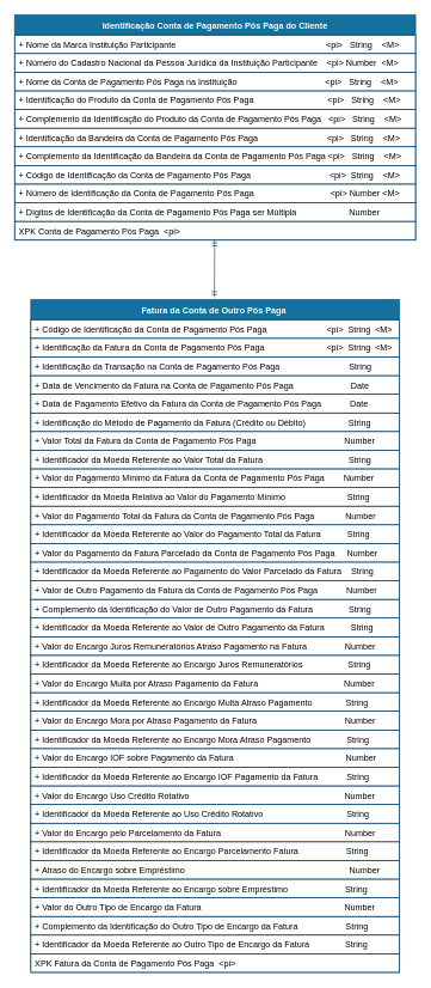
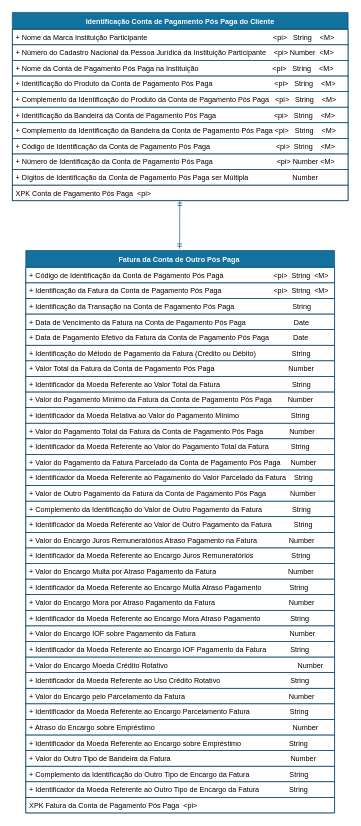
  <mxCell id="0" />
  <mxCell id="1" parent="0" />
  <mxCell id="2" value="Fatura da Conta de Outro Pós Paga " style="swimlane;fontStyle=1;childLayout=stackLayout;horizontal=1;startSize=28;horizontalStack=0;resizeParent=1;resizeParentMax=0;resizeLast=0;collapsible=1;marginBottom=0;rounded=0;shadow=0;comic=0;sketch=0;align=center;html=0;autosize=1;fillColor=#13719E;strokeColor=#003F66;fontColor=#FFFFFF;" parent="1" vertex="1"><mxGeometry x="42.5" y="417" width="515" height="938" as="geometry" /></mxCell>
  <mxCell id="3" value="+ Código de Identificação da Conta de Pagamento Pós Paga                         &lt;pi&gt;  String  &lt;M&gt;" style="text;fillColor=none;align=left;verticalAlign=top;spacingLeft=4;spacingRight=4;overflow=hidden;rotatable=0;points=[[0,0.5],[1,0.5]];portConstraint=eastwest;strokeColor=#003F66;" parent="2" vertex="1"><mxGeometry y="28" width="515" height="26" as="geometry" /></mxCell>
  <mxCell id="4" value="+ Identificação da Fatura da Conta de Pagamento Pós Paga                          &lt;pi&gt;  String  &lt;M&gt;  " style="text;fillColor=none;align=left;verticalAlign=top;spacingLeft=4;spacingRight=4;overflow=hidden;rotatable=0;points=[[0,0.5],[1,0.5]];portConstraint=eastwest;strokeColor=#003F66;" parent="2" vertex="1"><mxGeometry y="54" width="515" height="26" as="geometry" /></mxCell>
  <mxCell id="5" value="+ Identificação da Transação na Conta de Pagamento Pós Paga                             String          " style="text;fillColor=none;align=left;verticalAlign=top;spacingLeft=4;spacingRight=4;overflow=hidden;rotatable=0;points=[[0,0.5],[1,0.5]];portConstraint=eastwest;strokeColor=#003F66;" parent="2" vertex="1"><mxGeometry y="80" width="515" height="26" as="geometry" /></mxCell>
  <mxCell id="6" value="+ Data de Vencimento da Fatura na Conta de Pagamento Pós Paga                        Date  " style="text;fillColor=none;align=left;verticalAlign=top;spacingLeft=4;spacingRight=4;overflow=hidden;rotatable=0;points=[[0,0.5],[1,0.5]];portConstraint=eastwest;strokeColor=#003F66;" parent="2" vertex="1"><mxGeometry y="106" width="515" height="26" as="geometry" /></mxCell>
  <mxCell id="7" value="+ Data de Pagamento Efetivo da Fatura da Conta de Pagamento Pós Paga            Date" style="text;fillColor=none;align=left;verticalAlign=top;spacingLeft=4;spacingRight=4;overflow=hidden;rotatable=0;points=[[0,0.5],[1,0.5]];portConstraint=eastwest;strokeColor=#003F66;" parent="2" vertex="1"><mxGeometry y="132" width="515" height="26" as="geometry" /></mxCell>
  <mxCell id="8" value="+ Identificação do Método de Pagamento da Fatura (Crédito ou Débito)                  String    " style="text;fillColor=none;align=left;verticalAlign=top;spacingLeft=4;spacingRight=4;overflow=hidden;rotatable=0;points=[[0,0.5],[1,0.5]];portConstraint=eastwest;strokeColor=#003F66;" parent="2" vertex="1"><mxGeometry y="158" width="515" height="26" as="geometry" /></mxCell>
  <mxCell id="9" value="+ Valor Total da Fatura da Conta de Pagamento Pós Paga                                     Number   " style="text;fillColor=none;align=left;verticalAlign=top;spacingLeft=4;spacingRight=4;overflow=hidden;rotatable=0;points=[[0,0.5],[1,0.5]];portConstraint=eastwest;strokeColor=#003F66;" parent="2" vertex="1"><mxGeometry y="184" width="515" height="26" as="geometry" /></mxCell>
  <mxCell id="10" value="+ Identificador da Moeda Referente ao Valor Total da Fatura                                    String" style="text;fillColor=none;align=left;verticalAlign=top;spacingLeft=4;spacingRight=4;overflow=hidden;rotatable=0;points=[[0,0.5],[1,0.5]];portConstraint=eastwest;strokeColor=#003F66;" parent="2" vertex="1"><mxGeometry y="210" width="515" height="26" as="geometry" /></mxCell>
  <mxCell id="11" value="+ Valor do Pagamento Mínimo da Fatura da Conta de Pagamento Pós Paga        Number   " style="text;fillColor=none;align=left;verticalAlign=top;spacingLeft=4;spacingRight=4;overflow=hidden;rotatable=0;points=[[0,0.5],[1,0.5]];portConstraint=eastwest;strokeColor=#003F66;" parent="2" vertex="1"><mxGeometry y="236" width="515" height="26" as="geometry" /></mxCell>
  <mxCell id="12" value="+ Identificador da Moeda Relativa ao Valor do Pagamento Mínimo                          String" style="text;fillColor=none;align=left;verticalAlign=top;spacingLeft=4;spacingRight=4;overflow=hidden;rotatable=0;points=[[0,0.5],[1,0.5]];portConstraint=eastwest;strokeColor=#003F66;" parent="2" vertex="1"><mxGeometry y="262" width="515" height="26" as="geometry" /></mxCell>
  <mxCell id="13" value="+ Valor do Pagamento Total da Fatura da Conta de Pagamento Pós Paga             Number   " style="text;fillColor=none;align=left;verticalAlign=top;spacingLeft=4;spacingRight=4;overflow=hidden;rotatable=0;points=[[0,0.5],[1,0.5]];portConstraint=eastwest;strokeColor=#003F66;" parent="2" vertex="1"><mxGeometry y="288" width="515" height="26" as="geometry" /></mxCell>
  <mxCell id="14" value="+ Identificador da Moeda Referente ao Valor do Pagamento Total da Fatura           String" style="text;fillColor=none;align=left;verticalAlign=top;spacingLeft=4;spacingRight=4;overflow=hidden;rotatable=0;points=[[0,0.5],[1,0.5]];portConstraint=eastwest;strokeColor=#003F66;" parent="2" vertex="1"><mxGeometry y="314" width="515" height="26" as="geometry" /></mxCell>
  <mxCell id="15" value="+ Valor do Pagamento da Fatura Parcelado da Conta de Pagamento Pós Paga     Number   " style="text;fillColor=none;align=left;verticalAlign=top;spacingLeft=4;spacingRight=4;overflow=hidden;rotatable=0;points=[[0,0.5],[1,0.5]];portConstraint=eastwest;strokeColor=#003F66;" parent="2" vertex="1"><mxGeometry y="340" width="515" height="26" as="geometry" /></mxCell>
  <mxCell id="16" value="+ Identificador da Moeda Referente ao Pagamento do Valor Parcelado da Fatura    String" style="text;fillColor=none;align=left;verticalAlign=top;spacingLeft=4;spacingRight=4;overflow=hidden;rotatable=0;points=[[0,0.5],[1,0.5]];portConstraint=eastwest;strokeColor=#003F66;" parent="2" vertex="1"><mxGeometry y="366" width="515" height="26" as="geometry" /></mxCell>
  <mxCell id="17" value="+ Valor de Outro Pagamento da Fatura da Conta de Pagamento Pós Paga            Number   " style="text;fillColor=none;align=left;verticalAlign=top;spacingLeft=4;spacingRight=4;overflow=hidden;rotatable=0;points=[[0,0.5],[1,0.5]];portConstraint=eastwest;strokeColor=#003F66;" parent="2" vertex="1"><mxGeometry y="392" width="515" height="26" as="geometry" /></mxCell>
  <mxCell id="18" value="+ Complemento da Identificação do Valor de Outro Pagamento da Fatura               String   " style="text;fillColor=none;align=left;verticalAlign=top;spacingLeft=4;spacingRight=4;overflow=hidden;rotatable=0;points=[[0,0.5],[1,0.5]];portConstraint=eastwest;strokeColor=#003F66;" parent="2" vertex="1"><mxGeometry y="418" width="515" height="26" as="geometry" /></mxCell>
  <mxCell id="19" value="+ Identificador da Moeda Referente ao Valor de Outro Pagamento da Fatura           String" style="text;fillColor=none;align=left;verticalAlign=top;spacingLeft=4;spacingRight=4;overflow=hidden;rotatable=0;points=[[0,0.5],[1,0.5]];portConstraint=eastwest;strokeColor=#003F66;" parent="2" vertex="1"><mxGeometry y="444" width="515" height="26" as="geometry" /></mxCell>
  <mxCell id="20" value="+ Valor do Encargo Juros Remuneratórios Atraso Pagamento na Fatura                Number" style="text;fillColor=none;align=left;verticalAlign=top;spacingLeft=4;spacingRight=4;overflow=hidden;rotatable=0;points=[[0,0.5],[1,0.5]];portConstraint=eastwest;strokeColor=#003F66;" parent="2" vertex="1"><mxGeometry y="470" width="515" height="26" as="geometry" /></mxCell>
  <mxCell id="21" value="+ Identificador da Moeda Referente ao Encargo Juros Remuneratórios                   String" style="text;fillColor=none;align=left;verticalAlign=top;spacingLeft=4;spacingRight=4;overflow=hidden;rotatable=0;points=[[0,0.5],[1,0.5]];portConstraint=eastwest;strokeColor=#003F66;" parent="2" vertex="1"><mxGeometry y="496" width="515" height="26" as="geometry" /></mxCell>
  <mxCell id="22" value="+ Valor do Encargo Multa por Atraso Pagamento da Fatura                                    Number" style="text;fillColor=none;align=left;verticalAlign=top;spacingLeft=4;spacingRight=4;overflow=hidden;rotatable=0;points=[[0,0.5],[1,0.5]];portConstraint=eastwest;strokeColor=#003F66;" parent="2" vertex="1"><mxGeometry y="522" width="515" height="26" as="geometry" /></mxCell>
  <mxCell id="23" value="+ Identificador da Moeda Referente ao Encargo Multa Atraso Pagamento              String" style="text;fillColor=none;align=left;verticalAlign=top;spacingLeft=4;spacingRight=4;overflow=hidden;rotatable=0;points=[[0,0.5],[1,0.5]];portConstraint=eastwest;strokeColor=#003F66;" parent="2" vertex="1"><mxGeometry y="548" width="515" height="26" as="geometry" /></mxCell>
  <mxCell id="24" value="+ Valor do Encargo Mora por Atraso Pagamento da Fatura                                     Number" style="text;fillColor=none;align=left;verticalAlign=top;spacingLeft=4;spacingRight=4;overflow=hidden;rotatable=0;points=[[0,0.5],[1,0.5]];portConstraint=eastwest;strokeColor=#003F66;" parent="2" vertex="1"><mxGeometry y="574" width="515" height="26" as="geometry" /></mxCell>
  <mxCell id="25" value="+ Identificador da Moeda Referente ao Encargo Mora Atraso Pagamento               String" style="text;fillColor=none;align=left;verticalAlign=top;spacingLeft=4;spacingRight=4;overflow=hidden;rotatable=0;points=[[0,0.5],[1,0.5]];portConstraint=eastwest;strokeColor=#003F66;" parent="2" vertex="1"><mxGeometry y="600" width="515" height="26" as="geometry" /></mxCell>
  <mxCell id="26" value="+ Valor do Encargo IOF sobre Pagamento da Fatura                                               Number" style="text;fillColor=none;align=left;verticalAlign=top;spacingLeft=4;spacingRight=4;overflow=hidden;rotatable=0;points=[[0,0.5],[1,0.5]];portConstraint=eastwest;strokeColor=#003F66;" parent="2" vertex="1"><mxGeometry y="626" width="515" height="26" as="geometry" /></mxCell>
  <mxCell id="27" value="+ Identificador da Moeda Referente ao Encargo IOF Pagamento da Fatura            String" style="text;fillColor=none;align=left;verticalAlign=top;spacingLeft=4;spacingRight=4;overflow=hidden;rotatable=0;points=[[0,0.5],[1,0.5]];portConstraint=eastwest;strokeColor=#003F66;" parent="2" vertex="1"><mxGeometry y="652" width="515" height="26" as="geometry" /></mxCell>
- <mxCell id="28" value="+ Valor do Encargo Uso Crédito Rotativo                                                                 Number" style="text;fillColor=none;align=left;verticalAlign=top;spacingLeft=4;spacingRight=4;overflow=hidden;rotatable=0;points=[[0,0.5],[1,0.5]];portConstraint=eastwest;strokeColor=#003F66;" parent="2" vertex="1"><mxGeometry y="678" width="515" height="26" as="geometry" /></mxCell>
+ <mxCell id="28" value="+ Valor do Encargo Moeda Crédito Rotativo                                                                 Number" style="text;fillColor=none;align=left;verticalAlign=top;spacingLeft=4;spacingRight=4;overflow=hidden;rotatable=0;points=[[0,0.5],[1,0.5]];portConstraint=eastwest;strokeColor=#003F66;" parent="2" vertex="1"><mxGeometry y="678" width="515" height="26" as="geometry" /></mxCell>
  <mxCell id="29" value="+ Identificador da Moeda Referente ao Uso Crédito Rotativo                                   String" style="text;fillColor=none;align=left;verticalAlign=top;spacingLeft=4;spacingRight=4;overflow=hidden;rotatable=0;points=[[0,0.5],[1,0.5]];portConstraint=eastwest;strokeColor=#003F66;" parent="2" vertex="1"><mxGeometry y="704" width="515" height="26" as="geometry" /></mxCell>
  <mxCell id="30" value="+ Valor do Encargo pelo Parcelamento da Fatura                                                    Number" style="text;fillColor=none;align=left;verticalAlign=top;spacingLeft=4;spacingRight=4;overflow=hidden;rotatable=0;points=[[0,0.5],[1,0.5]];portConstraint=eastwest;strokeColor=#003F66;" parent="2" vertex="1"><mxGeometry y="730" width="515" height="26" as="geometry" /></mxCell>
  <mxCell id="31" value="+ Identificador da Moeda Referente ao Encargo Parcelamento Fatura                    String" style="text;fillColor=none;align=left;verticalAlign=top;spacingLeft=4;spacingRight=4;overflow=hidden;rotatable=0;points=[[0,0.5],[1,0.5]];portConstraint=eastwest;strokeColor=#003F66;" parent="2" vertex="1"><mxGeometry y="756" width="515" height="26" as="geometry" /></mxCell>
  <mxCell id="32" value="+ Atraso do Encargo sobre Empréstimo                                                                     Number" style="text;fillColor=none;align=left;verticalAlign=top;spacingLeft=4;spacingRight=4;overflow=hidden;rotatable=0;points=[[0,0.5],[1,0.5]];portConstraint=eastwest;strokeColor=#003F66;" parent="2" vertex="1"><mxGeometry y="782" width="515" height="26" as="geometry" /></mxCell>
  <mxCell id="33" value="+ Identificador da Moeda Referente ao Encargo sobre Empréstimo                        String" style="text;fillColor=none;align=left;verticalAlign=top;spacingLeft=4;spacingRight=4;overflow=hidden;rotatable=0;points=[[0,0.5],[1,0.5]];portConstraint=eastwest;strokeColor=#003F66;" parent="2" vertex="1"><mxGeometry y="808" width="515" height="26" as="geometry" /></mxCell>
- <mxCell id="34" value="+ Valor do Outro Tipo de Encargo da Fatura                                                            Number" style="text;fillColor=none;align=left;verticalAlign=top;spacingLeft=4;spacingRight=4;overflow=hidden;rotatable=0;points=[[0,0.5],[1,0.5]];portConstraint=eastwest;strokeColor=#003F66;" parent="2" vertex="1"><mxGeometry y="834" width="515" height="26" as="geometry" /></mxCell>
+ <mxCell id="34" value="+ Valor do Outro Tipo de Bandeira da Fatura                                                            Number" style="text;fillColor=none;align=left;verticalAlign=top;spacingLeft=4;spacingRight=4;overflow=hidden;rotatable=0;points=[[0,0.5],[1,0.5]];portConstraint=eastwest;strokeColor=#003F66;" parent="2" vertex="1"><mxGeometry y="834" width="515" height="26" as="geometry" /></mxCell>
  <mxCell id="35" value="+ Complemento da Identificação do Outro Tipo de Encargo da Fatura                    String   " style="text;fillColor=none;align=left;verticalAlign=top;spacingLeft=4;spacingRight=4;overflow=hidden;rotatable=0;points=[[0,0.5],[1,0.5]];portConstraint=eastwest;strokeColor=#003F66;" parent="2" vertex="1"><mxGeometry y="860" width="515" height="26" as="geometry" /></mxCell>
  <mxCell id="36" value="+ Identificador da Moeda Referente ao Outro Tipo de Encargo da Fatura               String" style="text;fillColor=none;align=left;verticalAlign=top;spacingLeft=4;spacingRight=4;overflow=hidden;rotatable=0;points=[[0,0.5],[1,0.5]];portConstraint=eastwest;strokeColor=#003F66;" parent="2" vertex="1"><mxGeometry y="886" width="515" height="26" as="geometry" /></mxCell>
  <mxCell id="37" value="XPK Fatura da Conta de Pagamento Pós Paga  &lt;pi&gt;" style="text;fillColor=none;align=left;verticalAlign=top;spacingLeft=4;spacingRight=4;overflow=hidden;rotatable=0;points=[[0,0.5],[1,0.5]];portConstraint=eastwest;strokeColor=#003F66;" parent="2" vertex="1"><mxGeometry y="912" width="515" height="26" as="geometry" /></mxCell>
  <mxCell id="38" value="" style="edgeStyle=elbowEdgeStyle;rounded=0;orthogonalLoop=1;jettySize=auto;html=1;startArrow=ERmandOne;startFill=0;endArrow=ERmandOne;endFill=0;strokeColor=#003F66;" parent="1" edge="1"><mxGeometry relative="1" as="geometry"><mxPoint x="299.33" y="334" as="sourcePoint" /><mxPoint x="299.33" y="414" as="targetPoint" /></mxGeometry></mxCell>
  <mxCell id="39" value="Identificação Conta de Pagamento Pós Paga do Cliente" style="swimlane;fontStyle=1;childLayout=stackLayout;horizontal=1;startSize=28;horizontalStack=0;resizeParent=1;resizeParentMax=0;resizeLast=0;collapsible=1;marginBottom=0;rounded=0;shadow=0;comic=0;sketch=0;align=center;html=0;autosize=1;fillColor=#13719E;strokeColor=#003F66;fontColor=#FFFFFF;" parent="1" vertex="1"><mxGeometry x="20" y="20" width="560" height="314" as="geometry" /></mxCell>
  <mxCell id="40" value="+ Nome da Marca Instituição Participante                                                               &lt;pi&gt;   String    &lt;M&gt;    " style="text;fillColor=none;align=left;verticalAlign=top;spacingLeft=4;spacingRight=4;overflow=hidden;rotatable=0;points=[[0,0.5],[1,0.5]];portConstraint=eastwest;strokeColor=#003F66;" parent="39" vertex="1"><mxGeometry y="28" width="560" height="26" as="geometry" /></mxCell>
  <mxCell id="41" value="+ Número do Cadastro Nacional da Pessoa Jurídica da Instituição Participante    &lt;pi&gt; Number  &lt;M&gt;  " style="text;fillColor=none;align=left;verticalAlign=top;spacingLeft=4;spacingRight=4;overflow=hidden;rotatable=0;points=[[0,0.5],[1,0.5]];portConstraint=eastwest;strokeColor=#003F66;" parent="39" vertex="1"><mxGeometry y="54" width="560" height="26" as="geometry" /></mxCell>
  <mxCell id="42" value="+ Nome da Conta de Pagamento Pós Paga na Instituição                                     &lt;pi&gt;   String    &lt;M&gt;     " style="text;fillColor=none;align=left;verticalAlign=top;spacingLeft=4;spacingRight=4;overflow=hidden;rotatable=0;points=[[0,0.5],[1,0.5]];portConstraint=eastwest;strokeColor=#003F66;" parent="39" vertex="1"><mxGeometry y="80" width="560" height="26" as="geometry" /></mxCell>
  <mxCell id="43" value="+ Identificação do Produto da Conta de Pagamento Pós Paga                               &lt;pi&gt;   String    &lt;M&gt;   " style="text;fillColor=none;align=left;verticalAlign=top;spacingLeft=4;spacingRight=4;overflow=hidden;rotatable=0;points=[[0,0.5],[1,0.5]];portConstraint=eastwest;strokeColor=#003F66;" parent="39" vertex="1"><mxGeometry y="106" width="560" height="26" as="geometry" /></mxCell>
  <mxCell id="44" value="+ Complemento da Identificação do Produto da Conta de Pagamento Pós Paga   &lt;pi&gt;   String    &lt;M&gt;  " style="text;fillColor=none;align=left;verticalAlign=top;spacingLeft=4;spacingRight=4;overflow=hidden;rotatable=0;points=[[0,0.5],[1,0.5]];portConstraint=eastwest;strokeColor=#003F66;" parent="39" vertex="1"><mxGeometry y="132" width="560" height="26" as="geometry" /></mxCell>
  <mxCell id="45" value="+ Identificação da Bandeira da Conta de Pagamento Pós Paga                             &lt;pi&gt;   String    &lt;M&gt; " style="text;fillColor=none;align=left;verticalAlign=top;spacingLeft=4;spacingRight=4;overflow=hidden;rotatable=0;points=[[0,0.5],[1,0.5]];portConstraint=eastwest;strokeColor=#003F66;" parent="39" vertex="1"><mxGeometry y="158" width="560" height="26" as="geometry" /></mxCell>
  <mxCell id="46" value="+ Complemento da Identificação da Bandeira da Conta de Pagamento Pós Paga &lt;pi&gt;   String    &lt;M&gt;" style="text;fillColor=none;align=left;verticalAlign=top;spacingLeft=4;spacingRight=4;overflow=hidden;rotatable=0;points=[[0,0.5],[1,0.5]];portConstraint=eastwest;strokeColor=#003F66;" parent="39" vertex="1"><mxGeometry y="184" width="560" height="26" as="geometry" /></mxCell>
  <mxCell id="47" value="+ Código de Identificação da Conta de Pagamento Pós Paga                                 &lt;pi&gt;  String    &lt;M&gt;" style="text;fillColor=none;align=left;verticalAlign=top;spacingLeft=4;spacingRight=4;overflow=hidden;rotatable=0;points=[[0,0.5],[1,0.5]];portConstraint=eastwest;strokeColor=#003F66;" parent="39" vertex="1"><mxGeometry y="210" width="560" height="26" as="geometry" /></mxCell>
  <mxCell id="48" value="+ Número de Identificação da Conta de Pagamento Pós Paga                                &lt;pi&gt; Number &lt;M&gt;" style="text;fillColor=none;align=left;verticalAlign=top;spacingLeft=4;spacingRight=4;overflow=hidden;rotatable=0;points=[[0,0.5],[1,0.5]];portConstraint=eastwest;strokeColor=#003F66;" parent="39" vertex="1"><mxGeometry y="236" width="560" height="26" as="geometry" /></mxCell>
  <mxCell id="49" value="+ Dígitos de Identificação da Conta de Pagamento Pós Paga ser Múltipla                      Number   " style="text;fillColor=none;align=left;verticalAlign=top;spacingLeft=4;spacingRight=4;overflow=hidden;rotatable=0;points=[[0,0.5],[1,0.5]];portConstraint=eastwest;strokeColor=#003F66;" parent="39" vertex="1"><mxGeometry y="262" width="560" height="26" as="geometry" /></mxCell>
  <mxCell id="50" value="XPK Conta de Pagamento Pós Paga  &lt;pi&gt;" style="text;fillColor=none;align=left;verticalAlign=top;spacingLeft=4;spacingRight=4;overflow=hidden;rotatable=0;points=[[0,0.5],[1,0.5]];portConstraint=eastwest;strokeColor=#003F66;" parent="39" vertex="1"><mxGeometry y="288" width="560" height="26" as="geometry" /></mxCell>
